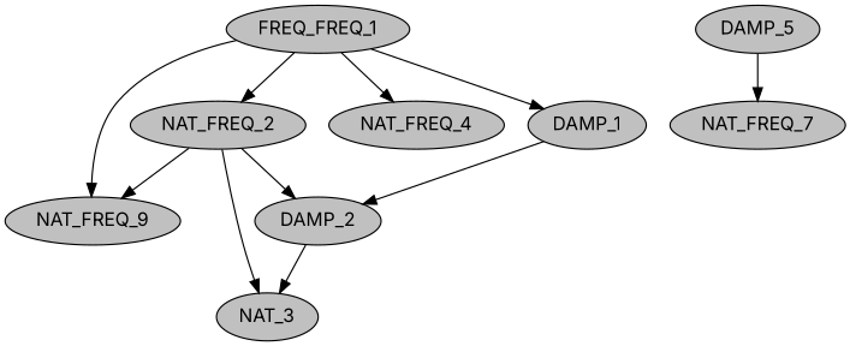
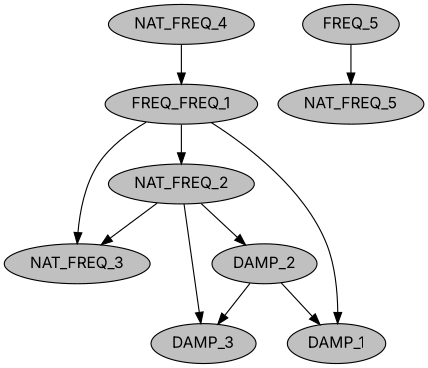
  strict digraph {
    fontname=Inter
    node [fillcolor=gray fontname=Inter style=filled]
    edge [fontname=Inter]
    n1 [label=FREQ_FREQ_1]
    NAT_FREQ_2
-   NAT_FREQ_3 [label=NAT_FREQ_9]
+   NAT_FREQ_3
    NAT_FREQ_4
    DAMP_1
    DAMP_2
-   DAMP_3 [label=NAT_3]
-   DAMP_5
-   NAT_FREQ_5 [label=NAT_FREQ_7]
+   DAMP_3
+   DAMP_5 [label=FREQ_5]
+   NAT_FREQ_5
    n1 -> NAT_FREQ_2
    n1 -> NAT_FREQ_3
-   n1 -> NAT_FREQ_4
+   NAT_FREQ_4 -> n1
    n1 -> DAMP_1
    NAT_FREQ_2 -> NAT_FREQ_3
    NAT_FREQ_2 -> DAMP_2
    NAT_FREQ_2 -> DAMP_3
-   DAMP_1 -> DAMP_2
+   DAMP_2 -> DAMP_1
    DAMP_2 -> DAMP_3
    DAMP_5 -> NAT_FREQ_5
  }
